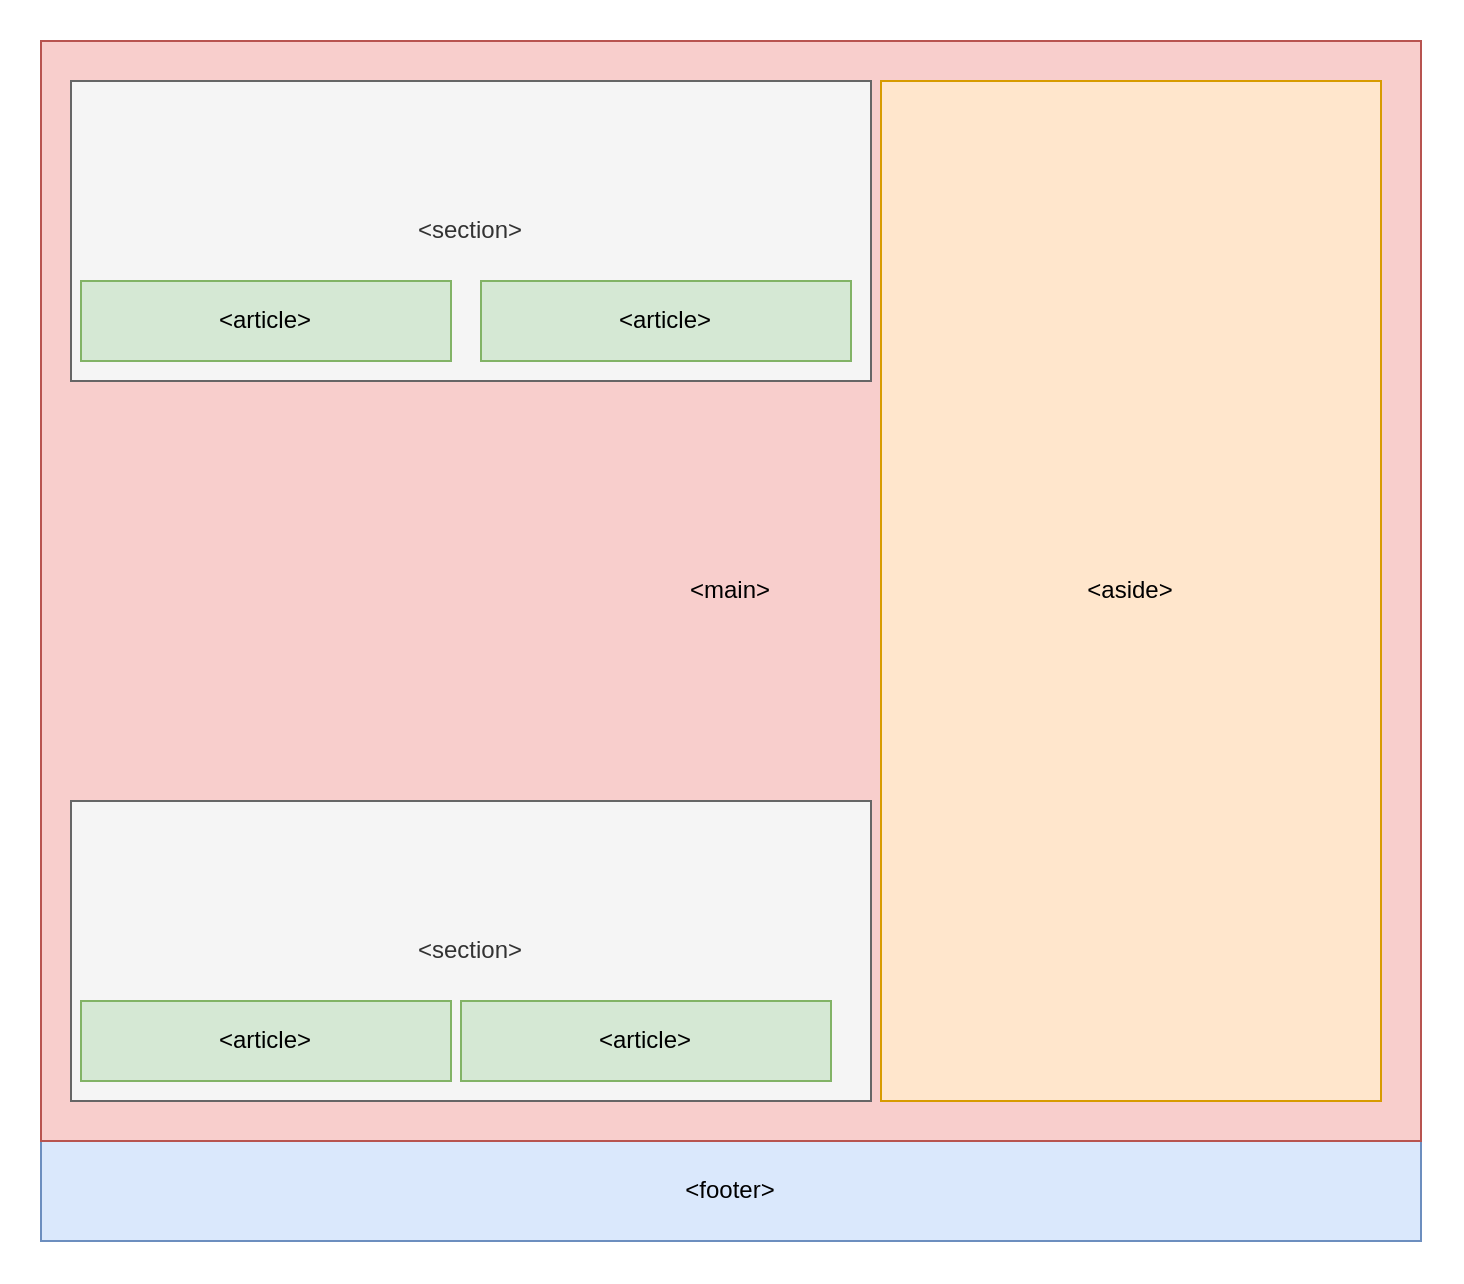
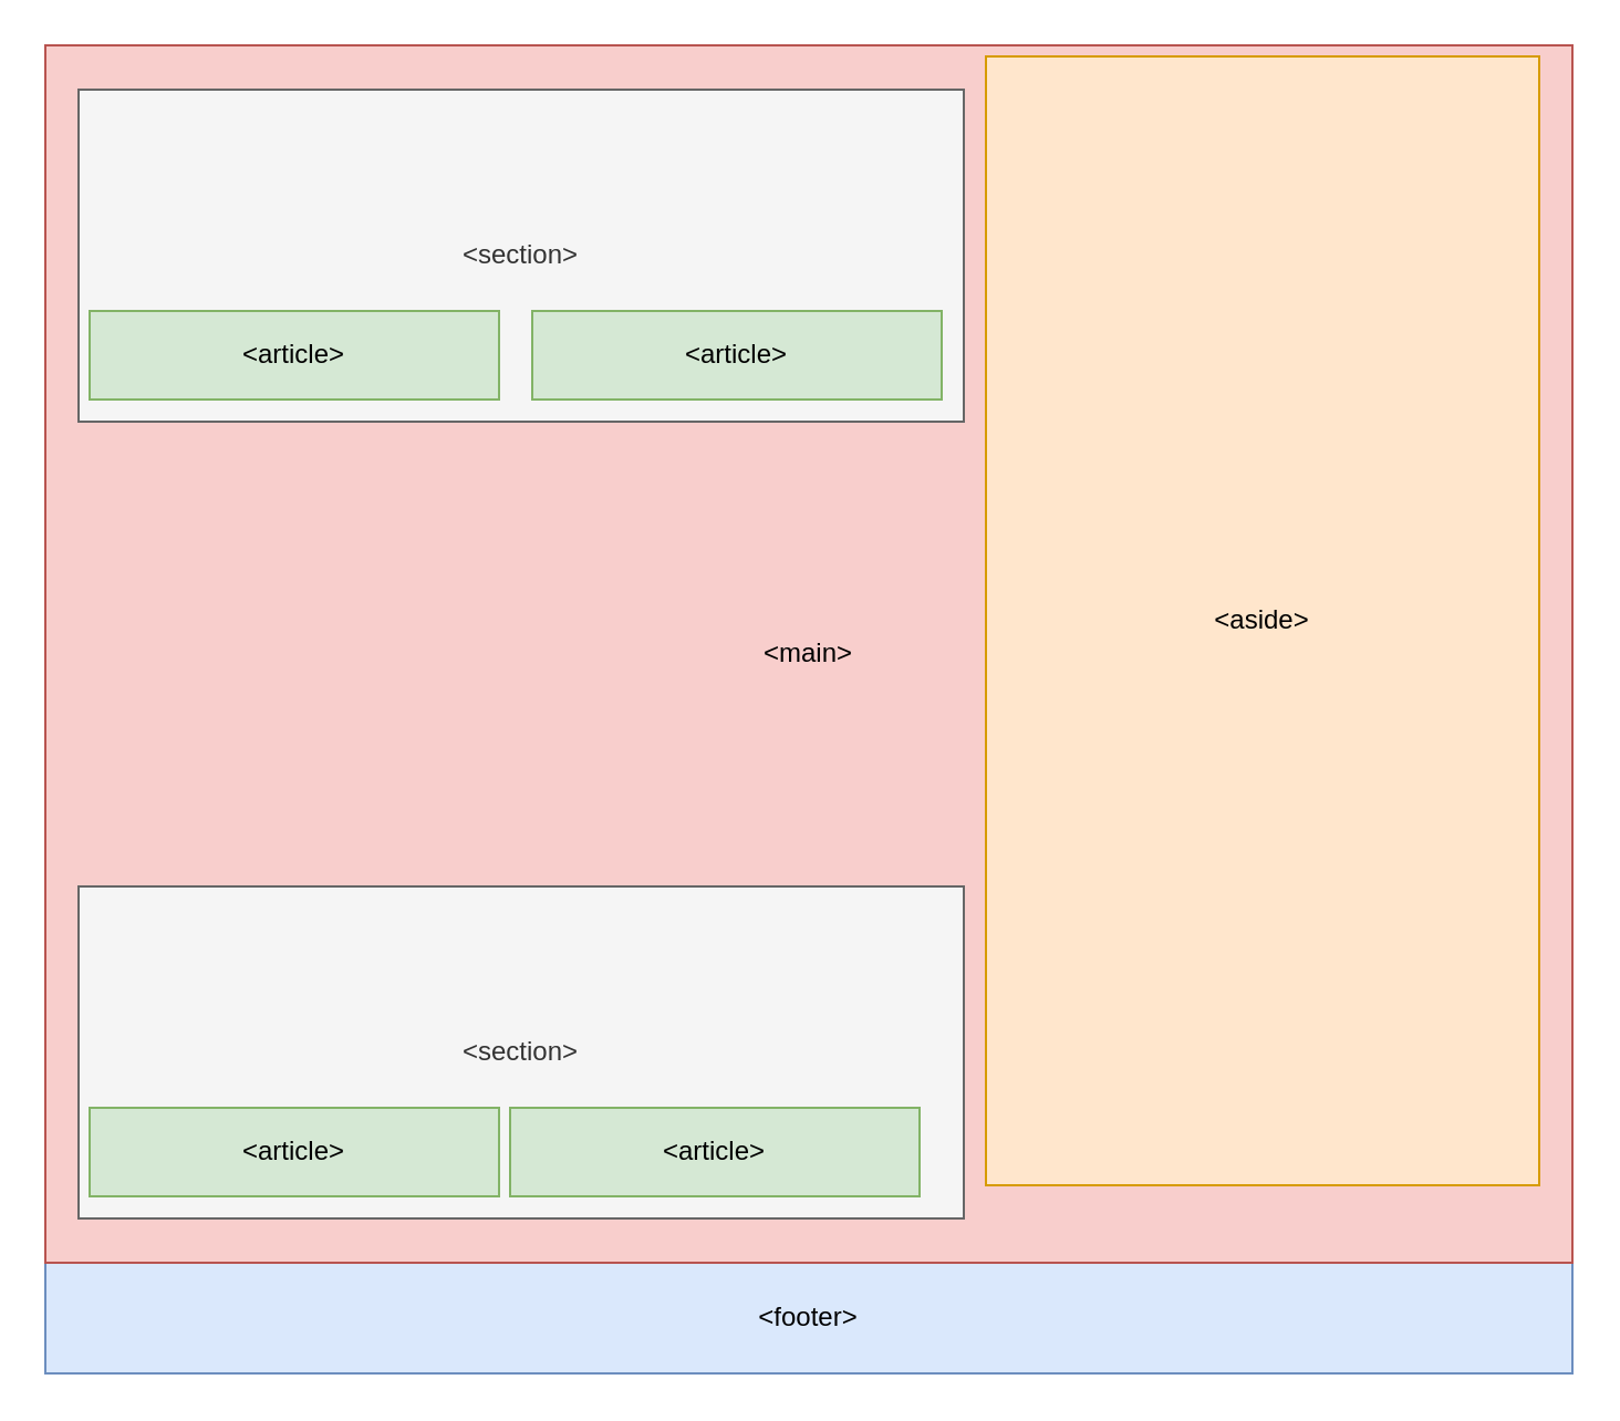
  <mxCell id="0" />
  <mxCell id="1" parent="0" />
  <mxCell id="2" value="&amp;lt;footer&amp;gt;" style="rounded=0;whiteSpace=wrap;html=1;fillColor=#dae8fc;strokeColor=#6c8ebf;" vertex="1" parent="1"><mxGeometry x="20" y="570" width="690" height="50" as="geometry" /></mxCell>
  <mxCell id="3" value="&amp;lt;main&amp;gt;" style="rounded=0;whiteSpace=wrap;html=1;fillColor=#f8cecc;strokeColor=#b85450;" vertex="1" parent="1"><mxGeometry x="20" y="20" width="690" height="550" as="geometry" /></mxCell>
  <mxCell id="4" value="&amp;lt;section&amp;gt;" style="rounded=0;whiteSpace=wrap;html=1;fillColor=#f5f5f5;fontColor=#333333;strokeColor=#666666;" vertex="1" parent="1"><mxGeometry x="35" y="40" width="400" height="150" as="geometry" /></mxCell>
  <mxCell id="5" value="&amp;lt;section&amp;gt;" style="rounded=0;whiteSpace=wrap;html=1;fillColor=#f5f5f5;strokeColor=#666666;fontColor=#333333;" vertex="1" parent="1"><mxGeometry x="35" y="400" width="400" height="150" as="geometry" /></mxCell>
  <mxCell id="6" value="&amp;lt;article&amp;gt;" style="rounded=0;whiteSpace=wrap;html=1;fillColor=#d5e8d4;strokeColor=#82b366;" vertex="1" parent="1"><mxGeometry x="40" y="140" width="185" height="40" as="geometry" /></mxCell>
  <mxCell id="7" value="&amp;lt;article&amp;gt;" style="rounded=0;whiteSpace=wrap;html=1;fillColor=#d5e8d4;strokeColor=#82b366;" vertex="1" parent="1"><mxGeometry x="240" y="140" width="185" height="40" as="geometry" /></mxCell>
  <mxCell id="8" value="&amp;lt;article&amp;gt;" style="rounded=0;whiteSpace=wrap;html=1;fillColor=#d5e8d4;strokeColor=#82b366;" vertex="1" parent="1"><mxGeometry x="40" y="500" width="185" height="40" as="geometry" /></mxCell>
  <mxCell id="9" value="&amp;lt;article&amp;gt;" style="rounded=0;whiteSpace=wrap;html=1;fillColor=#d5e8d4;strokeColor=#82b366;" vertex="1" parent="1"><mxGeometry x="230" y="500" width="185" height="40" as="geometry" /></mxCell>
- <mxCell id="10" value="&amp;lt;aside&amp;gt;" style="rounded=0;whiteSpace=wrap;html=1;fillColor=#ffe6cc;strokeColor=#d79b00;" vertex="1" parent="1"><mxGeometry x="440" y="40" width="250" height="510" as="geometry" /></mxCell>
+ <mxCell id="10" value="&amp;lt;aside&amp;gt;" style="rounded=0;whiteSpace=wrap;html=1;fillColor=#ffe6cc;strokeColor=#d79b00;" vertex="1" parent="1"><mxGeometry x="445" y="25" width="250" height="510" as="geometry" /></mxCell>
